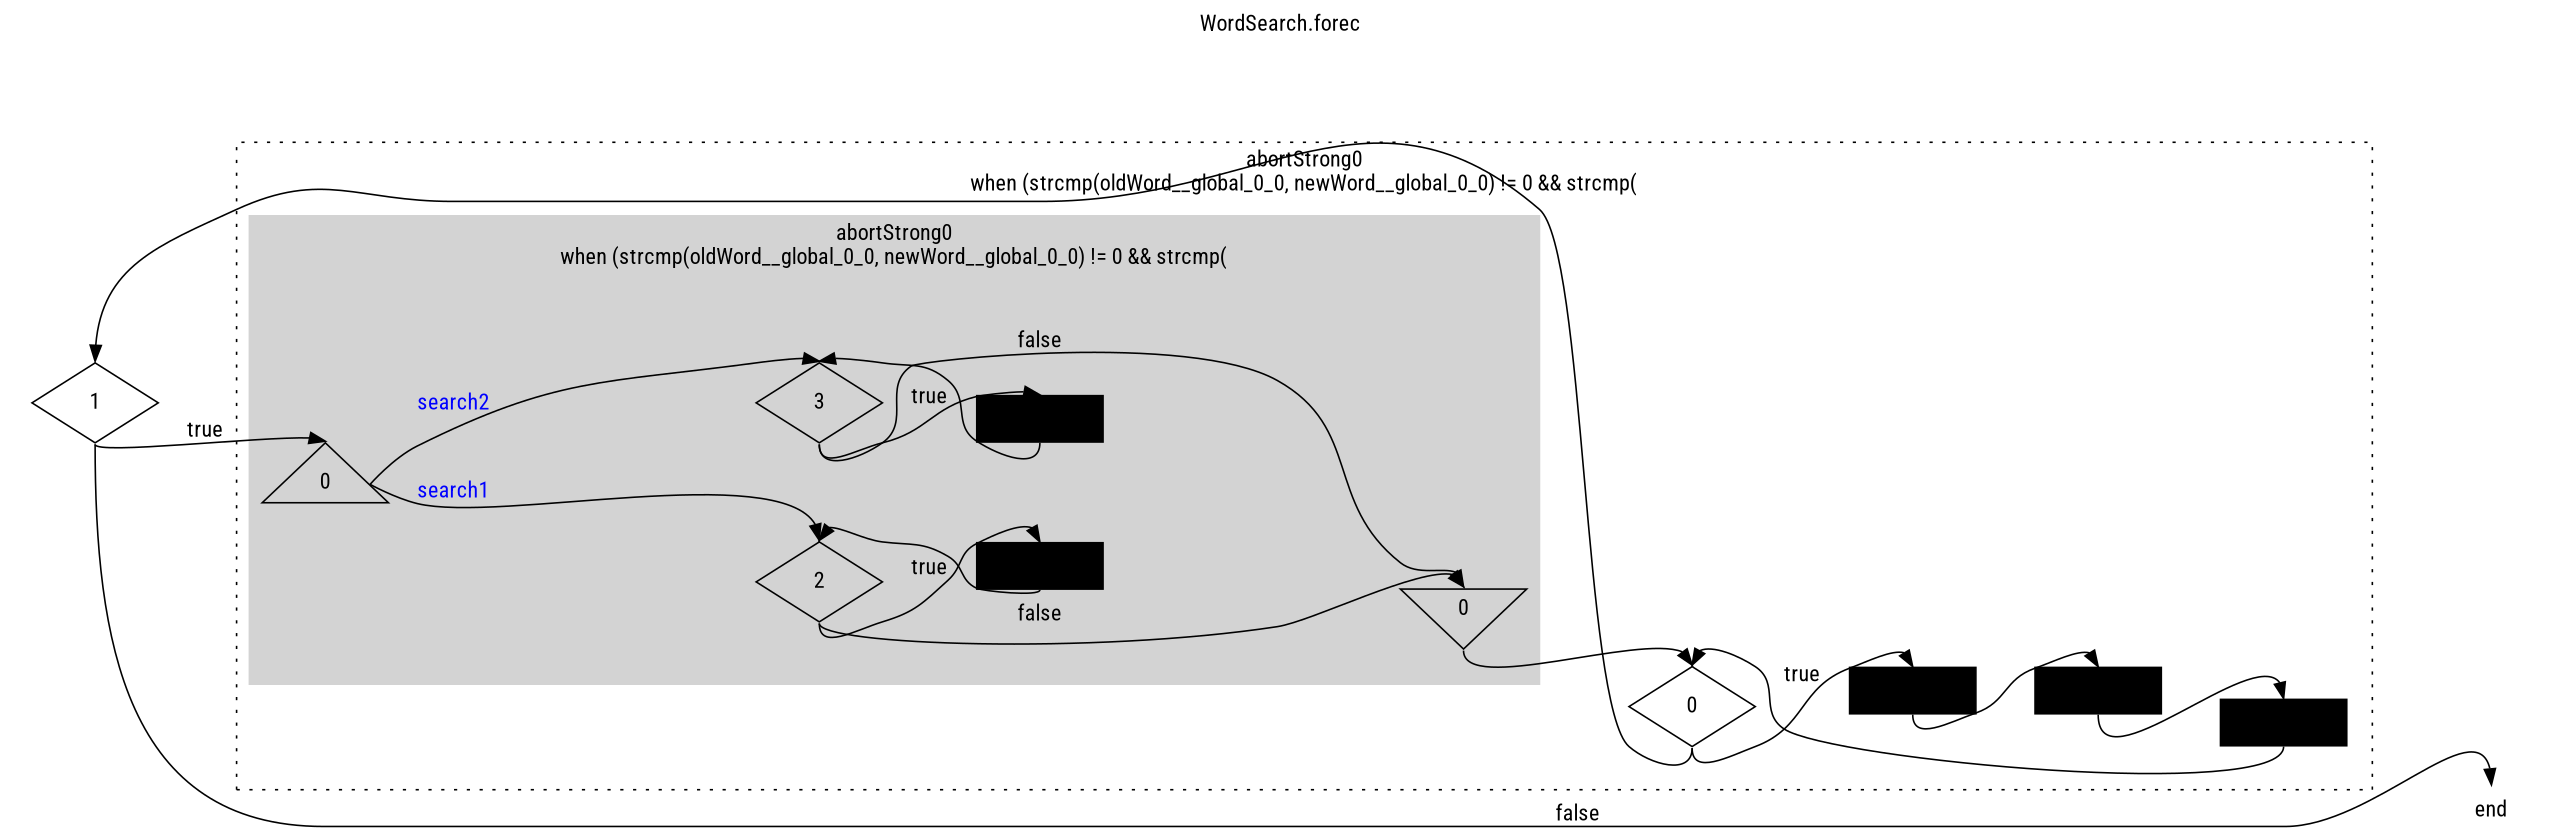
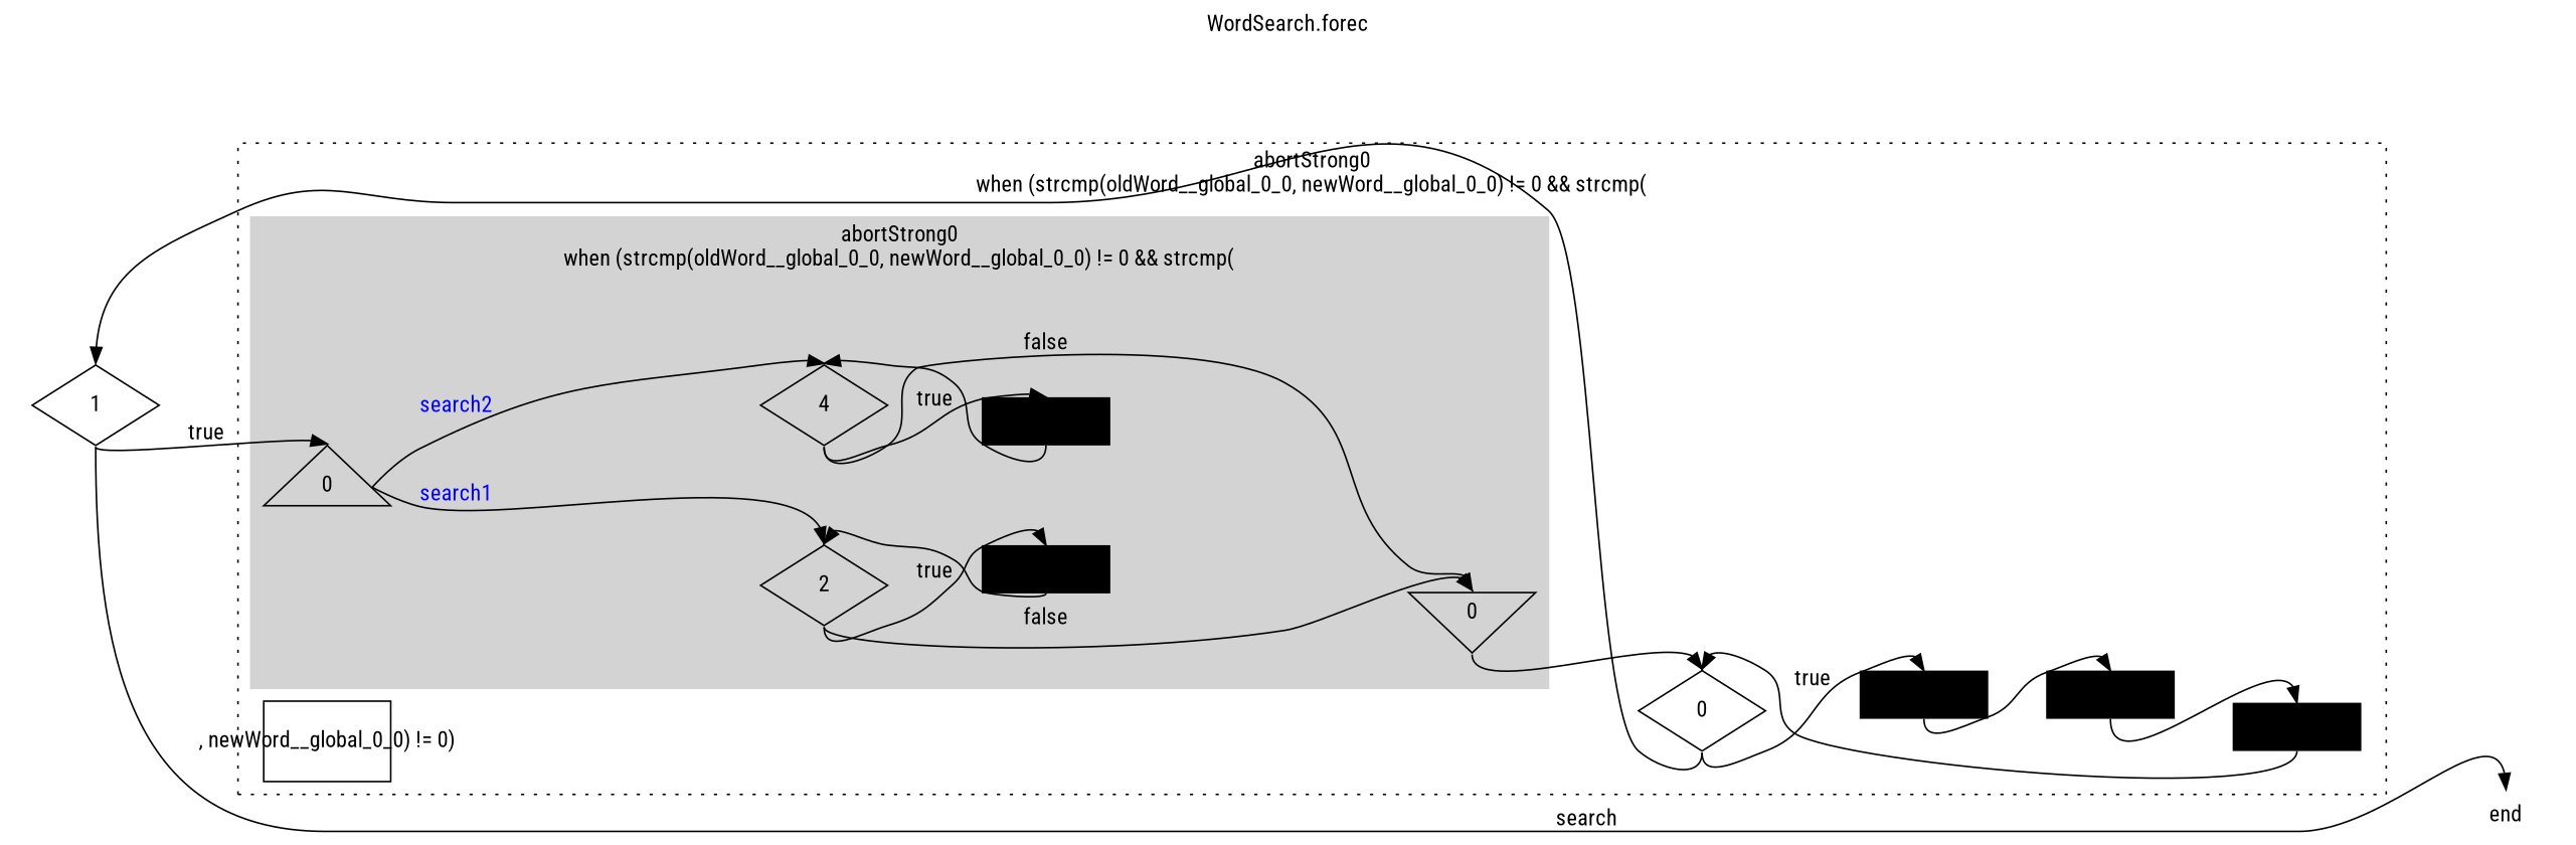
  digraph {
    fontname="Roboto Condensed"
    label="WordSearch.forec"
    labeljust=c
    labelloc=t
    ordering=out
    rankdir=LR
    node [fixedsize=true fontname="Roboto Condensed" shape=box]
    edge [fontname="Roboto Condensed" headport=n tailport=s]
    n1 [height=0.7 label=1 shape=diamond width=1.1]
    pause2_9 [fillcolor=black height=0.4 style=filled width=1.1]
    end [height=0.4 shape=plaintext width=1.1]
    n4 [height=0.7 label=0 shape=triangle width=1.1]
    n5 [height=0.7 label=2 shape=diamond width=1.1]
-   n6 [height=0.7 label=3 shape=diamond width=1.1]
+   n6 [height=0.7 label=4 shape=diamond width=1.1]
    n7 [height=0.7 label=0 shape=invtriangle width=1.1]
    pause3_0 [fillcolor=black height=0.4 style=filled width=1.1]
    pause4_3 [fillcolor=black height=0.4 style=filled width=1.1]
    n10 [height=0.7 label=0 shape=diamond width=1.1]
    pause0_7 [fillcolor=black height=0.4 style=filled width=1.1]
    pause1_8 [fillcolor=black height=0.4 style=filled width=1.1]
+   ", newWord__global_0_0) != 0)" [height=0.7 width=1.1]
    subgraph sub_1 {
      n1
      pause2_9
      end
    }
    subgraph cluster_2 {
      style=invis
      n1
      subgraph cluster_3 {
        color=black
        label="abortStrong0\nwhen (strcmp(oldWord__global_0_0, newWord__global_0_0) != 0 && strcmp("
        style=dotted
+       ", newWord__global_0_0) != 0)"
        subgraph sub_4 {
          color=black
          label="abortStrong0\nwhen (strcmp(oldWord__global_0_0, newWord__global_0_0) != 0 && strcmp("
          style=dotted
          n4
          n5
          n6
          n7
          pause3_0
          pause4_3
        }
        subgraph cluster_5 {
          color=lightgrey
          label="abortStrong0\nwhen (strcmp(oldWord__global_0_0, newWord__global_0_0) != 0 && strcmp("
          style=filled
          n4
          n7
          subgraph cluster_6 {
            color=lightgrey
            label="abortStrong0\nwhen (strcmp(oldWord__global_0_0, newWord__global_0_0) != 0 && strcmp("
            style=invis
            n5
            pause3_0
          }
          subgraph cluster_7 {
            color=lightgrey
            label="abortStrong0\nwhen (strcmp(oldWord__global_0_0, newWord__global_0_0) != 0 && strcmp("
            style=invis
            n6
            pause4_3
          }
        }
        subgraph cluster_8 {
          color=black
          label="abortStrong0\nwhen (strcmp(oldWord__global_0_0, newWord__global_0_0) != 0 && strcmp("
          style=invis
          pause2_9
          n10
          pause0_7
          pause1_8
        }
      }
    }
-   n1 -> end [label=false]
+   n1 -> end [label=search]
    n1 -> n4 [label=true weight=2]
    pause2_9 -> end [style=invis]
    pause2_9 -> n10 [constraint=false]
    n4 -> n5 [style=invis]
    n4 -> n5 [fontcolor=blue label=search1 sametail=0]
    n4 -> n6 [style=invis]
    n4 -> n6 [fontcolor=blue label=search2 sametail=0]
    n5 -> n7 [label=false]
    n5 -> pause3_0 [label=true weight=2]
    n6 -> n7 [label=false]
    n6 -> pause4_3 [label=true weight=2]
    n7 -> n10
    pause3_0 -> n5 [constraint=false]
    pause3_0 -> n7 [style=invis]
    pause4_3 -> n6 [constraint=false]
    pause4_3 -> n7 [style=invis]
    n10 -> n1 [constraint=false]
    n10 -> pause0_7 [label=true weight=2]
    pause0_7 -> pause1_8
    pause1_8 -> pause2_9
  }
